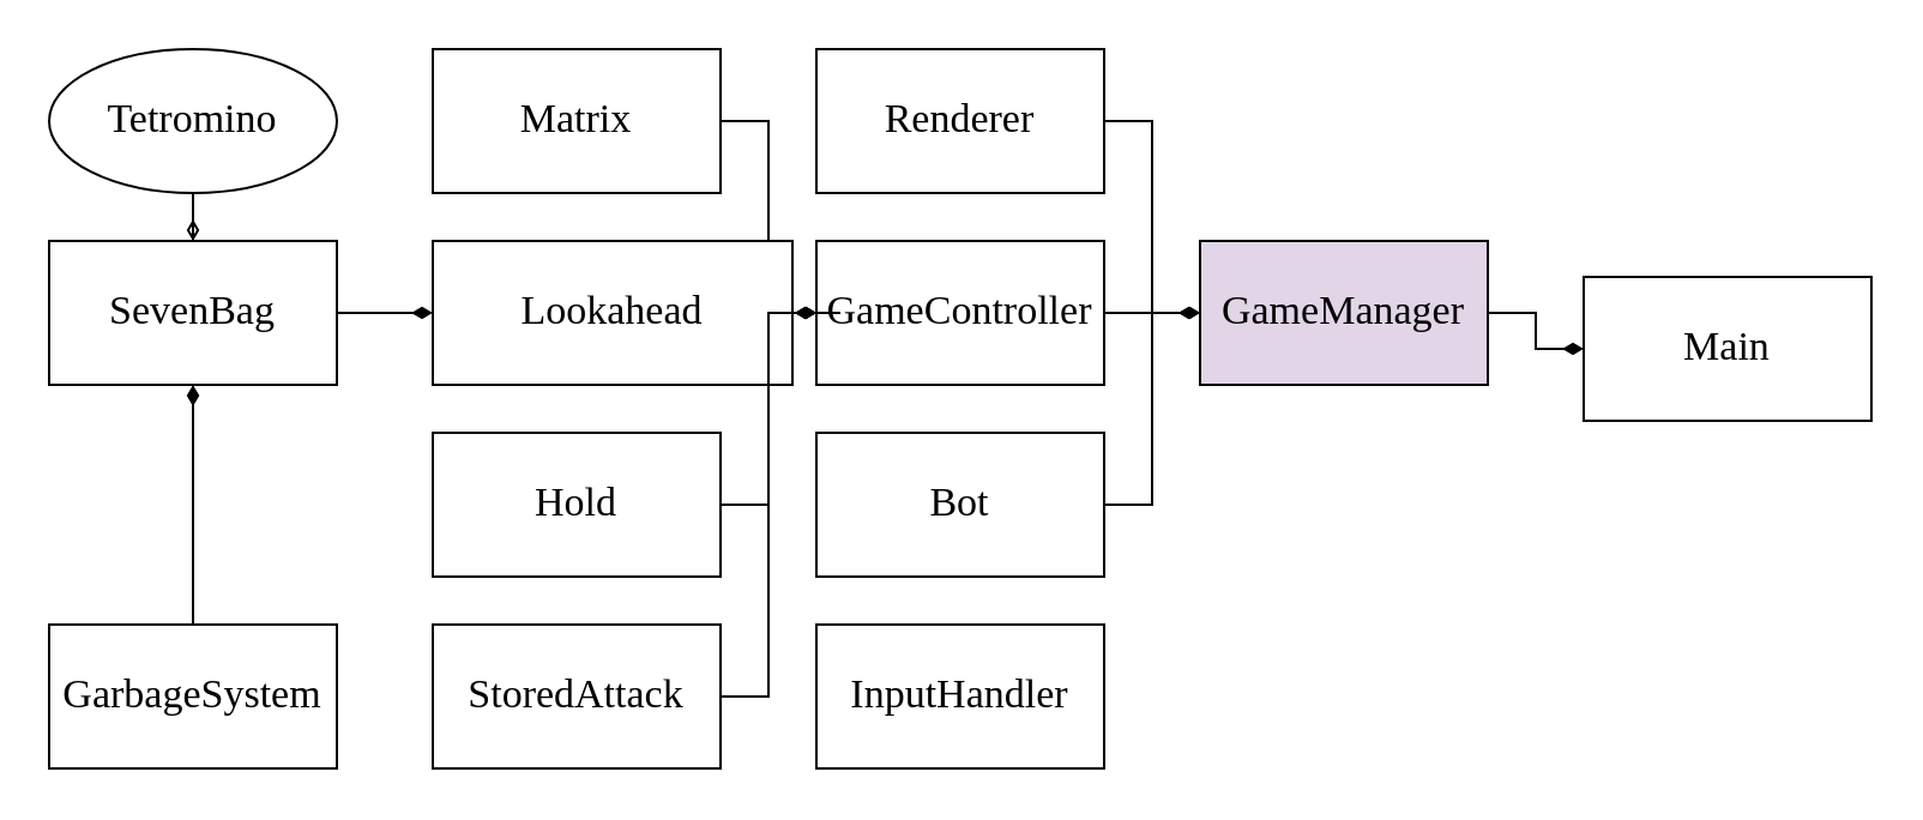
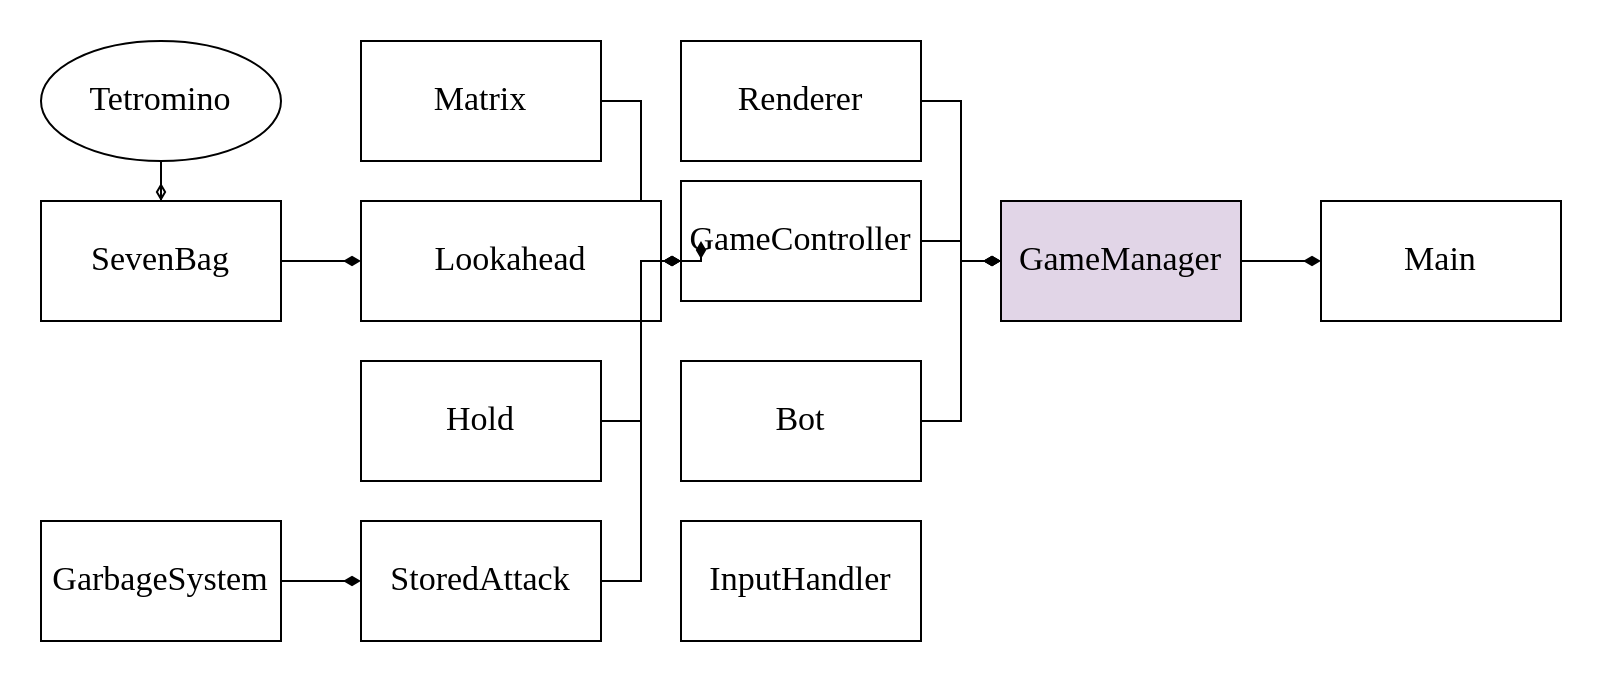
  <mxCell id="0" />
  <mxCell id="1" parent="0" />
  <mxCell id="2" style="edgeStyle=orthogonalEdgeStyle;rounded=0;orthogonalLoop=1;jettySize=auto;html=1;endArrow=diamondThin;endFill=0;fontSize=17;" edge="1" parent="1" source="3" target="23"><mxGeometry relative="1" as="geometry" /></mxCell>
  <mxCell id="3" value="Tetromino" style="ellipse;whiteSpace=wrap;html=1;fontFamily=Computer Modern;fontSize=17;" vertex="1" parent="1"><mxGeometry x="20" y="20" width="120" height="60" as="geometry" /></mxCell>
  <mxCell id="4" style="edgeStyle=orthogonalEdgeStyle;rounded=0;orthogonalLoop=1;jettySize=auto;html=1;endArrow=diamondThin;endFill=1;fontSize=17;" edge="1" parent="1" source="5" target="7"><mxGeometry relative="1" as="geometry"><Array as="points"><mxPoint x="320" y="50" /><mxPoint x="320" y="130" /></Array></mxGeometry></mxCell>
  <mxCell id="5" value="Matrix" style="rounded=0;whiteSpace=wrap;html=1;fontFamily=Computer Modern;fontSize=17;" vertex="1" parent="1"><mxGeometry x="180" y="20" width="120" height="60" as="geometry" /></mxCell>
  <mxCell id="6" style="edgeStyle=orthogonalEdgeStyle;rounded=0;orthogonalLoop=1;jettySize=auto;html=1;endArrow=diamondThin;endFill=1;fontSize=17;" edge="1" parent="1" source="7" target="9"><mxGeometry relative="1" as="geometry" /></mxCell>
- <mxCell id="7" value="GameController" style="rounded=0;whiteSpace=wrap;html=1;fontFamily=Computer Modern;fontSize=17;" vertex="1" parent="1"><mxGeometry x="340" y="100" width="120" height="60" as="geometry" /></mxCell>
+ <mxCell id="7" value="GameController" style="rounded=0;whiteSpace=wrap;html=1;fontFamily=Computer Modern;fontSize=17;" vertex="1" parent="1"><mxGeometry x="340" y="90" width="120" height="60" as="geometry" /></mxCell>
  <mxCell id="8" style="edgeStyle=orthogonalEdgeStyle;rounded=0;orthogonalLoop=1;jettySize=auto;html=1;endArrow=diamondThin;endFill=1;fontSize=17;" edge="1" parent="1" source="9" target="19"><mxGeometry relative="1" as="geometry" /></mxCell>
  <mxCell id="9" value="GameManager" style="rounded=0;whiteSpace=wrap;html=1;fontFamily=Computer Modern;fontSize=17;fillColor=#e1d5e7;" vertex="1" parent="1"><mxGeometry x="500" y="100" width="120" height="60" as="geometry" /></mxCell>
  <mxCell id="10" style="edgeStyle=orthogonalEdgeStyle;rounded=0;orthogonalLoop=1;jettySize=auto;html=1;endArrow=diamondThin;endFill=1;fontSize=17;" edge="1" parent="1" source="11" target="9"><mxGeometry relative="1" as="geometry"><Array as="points"><mxPoint x="480" y="210" /><mxPoint x="480" y="130" /></Array></mxGeometry></mxCell>
  <mxCell id="11" value="Bot" style="rounded=0;whiteSpace=wrap;html=1;fontFamily=Computer Modern;fontSize=17;" vertex="1" parent="1"><mxGeometry x="340" y="180" width="120" height="60" as="geometry" /></mxCell>
- <mxCell id="12" style="edgeStyle=orthogonalEdgeStyle;rounded=0;orthogonalLoop=1;jettySize=auto;html=1;endArrow=diamondThin;endFill=1;fontSize=17;" edge="1" parent="1" source="13" target="23"><mxGeometry relative="1" as="geometry" /></mxCell>
+ <mxCell id="12" style="edgeStyle=orthogonalEdgeStyle;rounded=0;orthogonalLoop=1;jettySize=auto;html=1;endArrow=diamondThin;endFill=1;fontSize=17;" edge="1" parent="1" source="13" target="25"><mxGeometry relative="1" as="geometry" /></mxCell>
  <mxCell id="13" value="GarbageSystem" style="rounded=0;whiteSpace=wrap;html=1;fontFamily=Computer Modern;fontSize=17;" vertex="1" parent="1"><mxGeometry x="20" y="260" width="120" height="60" as="geometry" /></mxCell>
  <mxCell id="14" style="edgeStyle=orthogonalEdgeStyle;rounded=0;orthogonalLoop=1;jettySize=auto;html=1;endArrow=diamondThin;endFill=1;fontSize=17;" edge="1" parent="1" source="15" target="7"><mxGeometry relative="1" as="geometry"><Array as="points"><mxPoint x="320" y="210" /><mxPoint x="320" y="130" /></Array></mxGeometry></mxCell>
  <mxCell id="15" value="Hold" style="rounded=0;whiteSpace=wrap;html=1;fontFamily=Computer Modern;fontSize=17;" vertex="1" parent="1"><mxGeometry x="180" y="180" width="120" height="60" as="geometry" /></mxCell>
  <mxCell id="16" value="InputHandler" style="rounded=0;whiteSpace=wrap;html=1;fontFamily=Computer Modern;fontSize=17;" vertex="1" parent="1"><mxGeometry x="340" y="260" width="120" height="60" as="geometry" /></mxCell>
  <mxCell id="17" style="edgeStyle=orthogonalEdgeStyle;rounded=0;orthogonalLoop=1;jettySize=auto;html=1;endArrow=diamondThin;endFill=1;fontSize=17;" edge="1" parent="1" source="18" target="7"><mxGeometry relative="1" as="geometry" /></mxCell>
  <mxCell id="18" value="Lookahead" style="rounded=0;whiteSpace=wrap;html=1;fontFamily=Computer Modern;fontSize=17;" vertex="1" parent="1"><mxGeometry x="180" y="100" width="150" height="60" as="geometry" /></mxCell>
- <mxCell id="19" value="Main" style="rounded=0;whiteSpace=wrap;html=1;fontFamily=Computer Modern;fontSize=17;" vertex="1" parent="1"><mxGeometry x="660" y="115" width="120" height="60" as="geometry" /></mxCell>
+ <mxCell id="19" value="Main" style="rounded=0;whiteSpace=wrap;html=1;fontFamily=Computer Modern;fontSize=17;" vertex="1" parent="1"><mxGeometry x="660" y="100" width="120" height="60" as="geometry" /></mxCell>
  <mxCell id="20" style="edgeStyle=orthogonalEdgeStyle;rounded=0;orthogonalLoop=1;jettySize=auto;html=1;endArrow=diamondThin;endFill=1;fontSize=17;" edge="1" parent="1" source="21" target="9"><mxGeometry relative="1" as="geometry"><Array as="points"><mxPoint x="480" y="50" /><mxPoint x="480" y="130" /></Array></mxGeometry></mxCell>
  <mxCell id="21" value="Renderer" style="rounded=0;whiteSpace=wrap;html=1;fontFamily=Computer Modern;fontSize=17;" vertex="1" parent="1"><mxGeometry x="340" y="20" width="120" height="60" as="geometry" /></mxCell>
  <mxCell id="22" style="edgeStyle=orthogonalEdgeStyle;rounded=0;orthogonalLoop=1;jettySize=auto;html=1;endArrow=diamondThin;endFill=1;fontSize=17;" edge="1" parent="1" source="23" target="18"><mxGeometry relative="1" as="geometry" /></mxCell>
  <mxCell id="23" value="SevenBag" style="rounded=0;whiteSpace=wrap;html=1;fontFamily=Computer Modern;fontSize=17;" vertex="1" parent="1"><mxGeometry x="20" y="100" width="120" height="60" as="geometry" /></mxCell>
  <mxCell id="24" style="edgeStyle=orthogonalEdgeStyle;rounded=0;orthogonalLoop=1;jettySize=auto;html=1;endArrow=diamondThin;endFill=1;fontSize=17;" edge="1" parent="1" source="25" target="7"><mxGeometry relative="1" as="geometry"><Array as="points"><mxPoint x="320" y="290" /><mxPoint x="320" y="130" /></Array></mxGeometry></mxCell>
  <mxCell id="25" value="StoredAttack" style="rounded=0;whiteSpace=wrap;html=1;fontFamily=Computer Modern;fontSize=17;" vertex="1" parent="1"><mxGeometry x="180" y="260" width="120" height="60" as="geometry" /></mxCell>
